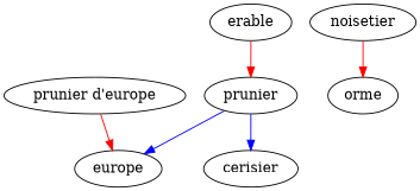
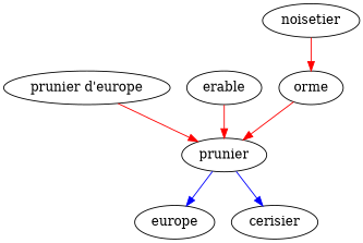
  digraph {
    edge [color=red]
    n1 [label=europe]
    prunier
    cerisier
    n4 [label="prunier d'europe"]
    erable
    orme
    noisetier
    prunier -> n1 [color=blue]
    prunier -> cerisier [color=blue]
-   n4 -> n1
+   n4 -> prunier
    erable -> prunier
+   orme -> prunier
    noisetier -> orme
  }
